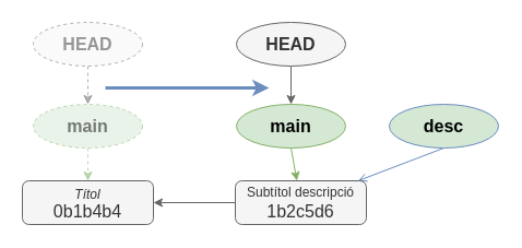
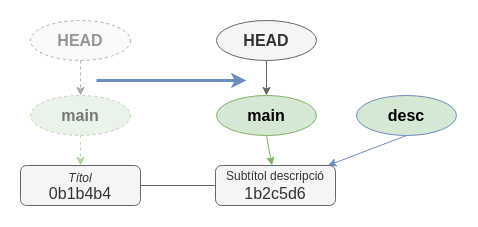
  <mxCell id="0" />
  <mxCell id="1" parent="0" />
  <mxCell id="2" value="&lt;div style=&quot;line-height: 100%;&quot;&gt;&lt;span style=&quot;background-color: initial;&quot;&gt;&lt;span style=&quot;font-size: 12px;&quot;&gt;&lt;i&gt;Títol&lt;/i&gt;&lt;/span&gt;&lt;/span&gt;&lt;/div&gt;&lt;div style=&quot;line-height: 100%;&quot;&gt;&lt;span style=&quot;background-color: initial;&quot;&gt;0b1b4b4&lt;/span&gt;&lt;br&gt;&lt;/div&gt;" style="rounded=1;whiteSpace=wrap;html=1;fontSize=16;fillColor=#f5f5f5;strokeColor=#666666;fontColor=#333333;" parent="1" vertex="1"><mxGeometry x="20" y="165" width="120" height="40" as="geometry" /></mxCell>
  <mxCell id="3" style="rounded=0;orthogonalLoop=1;jettySize=auto;html=1;exitX=0.5;exitY=1;exitDx=0;exitDy=0;fillColor=#d5e8d4;strokeColor=#82b366;dashed=1;opacity=50;" parent="1" source="4" target="2" edge="1"><mxGeometry relative="1" as="geometry" /></mxCell>
  <mxCell id="4" value="main" style="ellipse;whiteSpace=wrap;html=1;fillColor=#d5e8d4;strokeColor=#82b366;fontSize=16;fontStyle=1;dashed=1;opacity=50;textOpacity=50;" parent="1" vertex="1"><mxGeometry x="30" y="95" width="100" height="40" as="geometry" /></mxCell>
  <mxCell id="5" style="edgeStyle=orthogonalEdgeStyle;rounded=0;orthogonalLoop=1;jettySize=auto;html=1;exitX=0.5;exitY=1;exitDx=0;exitDy=0;fillColor=#f5f5f5;strokeColor=#666666;entryX=0.5;entryY=0;entryDx=0;entryDy=0;dashed=1;opacity=50;" parent="1" source="6" target="4" edge="1"><mxGeometry relative="1" as="geometry" /></mxCell>
  <mxCell id="6" value="HEAD" style="ellipse;whiteSpace=wrap;html=1;fillColor=#f5f5f5;strokeColor=#666666;fontSize=16;fontStyle=1;fontColor=#333333;dashed=1;gradientColor=none;opacity=50;textOpacity=50;" parent="1" vertex="1"><mxGeometry x="30" y="20" width="100" height="40" as="geometry" /></mxCell>
- <mxCell id="7" style="rounded=0;orthogonalLoop=1;jettySize=auto;html=1;exitX=0.5;exitY=1;exitDx=0;exitDy=0;fillColor=#dae8fc;strokeColor=#6c8ebf;endArrow=open;" parent="1" source="8" target="10" edge="1"><mxGeometry relative="1" as="geometry" /></mxCell>
+ <mxCell id="7" style="rounded=0;orthogonalLoop=1;jettySize=auto;html=1;exitX=0.5;exitY=1;exitDx=0;exitDy=0;fillColor=#dae8fc;strokeColor=#6c8ebf;" parent="1" source="8" target="10" edge="1"><mxGeometry relative="1" as="geometry" /></mxCell>
  <mxCell id="8" value="desc" style="ellipse;whiteSpace=wrap;html=1;fillColor=#d5e8d4;strokeColor=#6c8ebf;fontSize=16;fontStyle=1;" parent="1" vertex="1"><mxGeometry x="356" y="95" width="100" height="40" as="geometry" /></mxCell>
- <mxCell id="9" style="edgeStyle=orthogonalEdgeStyle;rounded=0;orthogonalLoop=1;jettySize=auto;html=1;exitX=0;exitY=0.5;exitDx=0;exitDy=0;fillColor=#f5f5f5;strokeColor=#666666;" parent="1" source="10" target="2" edge="1"><mxGeometry relative="1" as="geometry" /></mxCell>
+ <mxCell id="9" style="edgeStyle=orthogonalEdgeStyle;rounded=0;orthogonalLoop=1;jettySize=auto;html=1;exitX=0;exitY=0.5;exitDx=0;exitDy=0;fillColor=#f5f5f5;strokeColor=#666666;endArrow=none;" parent="1" source="10" target="2" edge="1"><mxGeometry relative="1" as="geometry" /></mxCell>
  <mxCell id="10" value="&lt;div style=&quot;line-height: 100%;&quot;&gt;&lt;font style=&quot;font-size: 12px;&quot;&gt;Subtítol descripció&lt;/font&gt;&lt;/div&gt;1b2c5d6" style="rounded=1;whiteSpace=wrap;html=1;fontSize=16;fillColor=#f5f5f5;strokeColor=#666666;fontColor=#333333;" parent="1" vertex="1"><mxGeometry x="215" y="165" width="120" height="40" as="geometry" /></mxCell>
  <mxCell id="11" style="rounded=0;orthogonalLoop=1;jettySize=auto;html=1;exitX=0.5;exitY=1;exitDx=0;exitDy=0;fillColor=#d5e8d4;strokeColor=#82b366;" parent="1" source="12" target="10" edge="1"><mxGeometry relative="1" as="geometry"><mxPoint x="266" y="165" as="targetPoint" /></mxGeometry></mxCell>
  <mxCell id="12" value="main" style="ellipse;whiteSpace=wrap;html=1;fillColor=#d5e8d4;strokeColor=#82b366;fontSize=16;fontStyle=1" parent="1" vertex="1"><mxGeometry x="216" y="95" width="100" height="40" as="geometry" /></mxCell>
  <mxCell id="13" style="edgeStyle=orthogonalEdgeStyle;rounded=0;orthogonalLoop=1;jettySize=auto;html=1;exitX=0.5;exitY=1;exitDx=0;exitDy=0;fillColor=#f5f5f5;strokeColor=#666666;entryX=0.5;entryY=0;entryDx=0;entryDy=0;" parent="1" source="14" target="12" edge="1"><mxGeometry relative="1" as="geometry" /></mxCell>
  <mxCell id="14" value="HEAD" style="ellipse;whiteSpace=wrap;html=1;fillColor=#f5f5f5;strokeColor=#666666;fontSize=16;fontStyle=1;fontColor=#333333;" parent="1" vertex="1"><mxGeometry x="216" y="20" width="100" height="40" as="geometry" /></mxCell>
  <mxCell id="15" value="" style="endArrow=classic;html=1;rounded=0;fillColor=#dae8fc;strokeColor=#6c8ebf;strokeWidth=3;" parent="1" edge="1"><mxGeometry width="50" height="50" relative="1" as="geometry"><mxPoint x="96" y="80" as="sourcePoint" /><mxPoint x="246" y="80" as="targetPoint" /></mxGeometry></mxCell>
